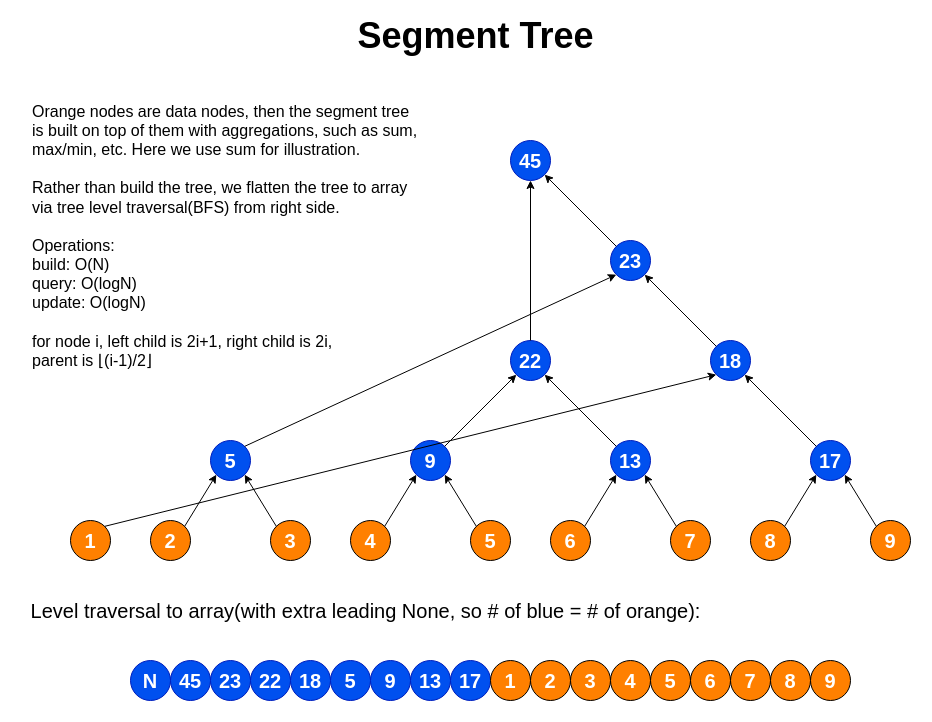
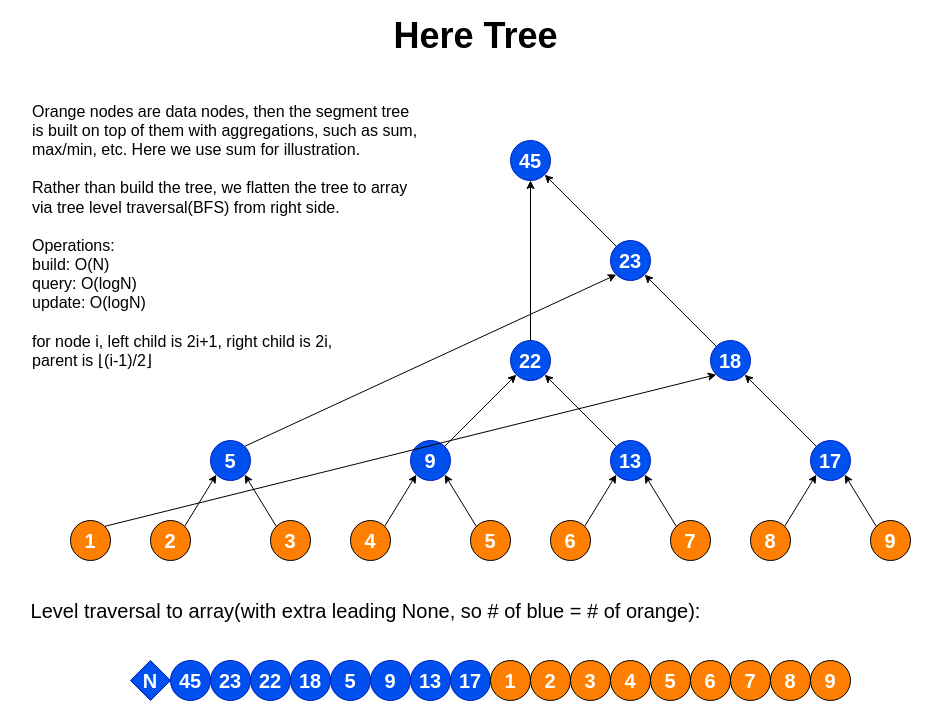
  <mxCell id="0" />
  <mxCell id="1" parent="0" />
  <mxCell id="2" value="&lt;font color=&quot;#ffffff&quot; size=&quot;1&quot;&gt;&lt;b style=&quot;font-size: 20px&quot;&gt;17&lt;/b&gt;&lt;/font&gt;" style="ellipse;whiteSpace=wrap;html=1;aspect=fixed;fillColor=#0050ef;strokeColor=#001DBC;fontColor=#ffffff;" vertex="1" parent="1"><mxGeometry x="810" y="440" width="40" height="40" as="geometry" /></mxCell>
  <mxCell id="3" value="&lt;font color=&quot;#ffffff&quot; size=&quot;1&quot;&gt;&lt;b style=&quot;font-size: 20px&quot;&gt;9&lt;/b&gt;&lt;/font&gt;" style="ellipse;whiteSpace=wrap;html=1;aspect=fixed;fillColor=#FF8000;" vertex="1" parent="1"><mxGeometry x="870" y="520" width="40" height="40" as="geometry" /></mxCell>
  <mxCell id="4" value="&lt;font color=&quot;#ffffff&quot; size=&quot;1&quot;&gt;&lt;b style=&quot;font-size: 20px&quot;&gt;8&lt;/b&gt;&lt;/font&gt;" style="ellipse;whiteSpace=wrap;html=1;aspect=fixed;fillColor=#FF8000;" vertex="1" parent="1"><mxGeometry x="750" y="520" width="40" height="40" as="geometry" /></mxCell>
  <mxCell id="5" value="&lt;font color=&quot;#ffffff&quot; size=&quot;1&quot;&gt;&lt;b style=&quot;font-size: 20px&quot;&gt;7&lt;/b&gt;&lt;/font&gt;" style="ellipse;whiteSpace=wrap;html=1;aspect=fixed;fillColor=#FF8000;" vertex="1" parent="1"><mxGeometry x="670" y="520" width="40" height="40" as="geometry" /></mxCell>
  <mxCell id="6" value="&lt;font color=&quot;#ffffff&quot; size=&quot;1&quot;&gt;&lt;b style=&quot;font-size: 20px&quot;&gt;6&lt;/b&gt;&lt;/font&gt;" style="ellipse;whiteSpace=wrap;html=1;aspect=fixed;fillColor=#FF8000;" vertex="1" parent="1"><mxGeometry x="550" y="520" width="40" height="40" as="geometry" /></mxCell>
  <mxCell id="7" value="&lt;font color=&quot;#ffffff&quot; size=&quot;1&quot;&gt;&lt;b style=&quot;font-size: 20px&quot;&gt;5&lt;/b&gt;&lt;/font&gt;" style="ellipse;whiteSpace=wrap;html=1;aspect=fixed;fillColor=#FF8000;" vertex="1" parent="1"><mxGeometry x="470" y="520" width="40" height="40" as="geometry" /></mxCell>
  <mxCell id="8" value="&lt;font color=&quot;#ffffff&quot; size=&quot;1&quot;&gt;&lt;b style=&quot;font-size: 20px&quot;&gt;4&lt;/b&gt;&lt;/font&gt;" style="ellipse;whiteSpace=wrap;html=1;aspect=fixed;fillColor=#FF8000;" vertex="1" parent="1"><mxGeometry x="350" y="520" width="40" height="40" as="geometry" /></mxCell>
  <mxCell id="9" value="&lt;font color=&quot;#ffffff&quot; size=&quot;1&quot;&gt;&lt;b style=&quot;font-size: 20px&quot;&gt;3&lt;/b&gt;&lt;/font&gt;" style="ellipse;whiteSpace=wrap;html=1;aspect=fixed;fillColor=#FF8000;" vertex="1" parent="1"><mxGeometry x="270" y="520" width="40" height="40" as="geometry" /></mxCell>
  <mxCell id="10" value="&lt;font color=&quot;#ffffff&quot; size=&quot;1&quot;&gt;&lt;b style=&quot;font-size: 20px&quot;&gt;2&lt;/b&gt;&lt;/font&gt;" style="ellipse;whiteSpace=wrap;html=1;aspect=fixed;fillColor=#FF8000;" vertex="1" parent="1"><mxGeometry x="150" y="520" width="40" height="40" as="geometry" /></mxCell>
  <mxCell id="11" value="&lt;font color=&quot;#ffffff&quot; size=&quot;1&quot;&gt;&lt;b style=&quot;font-size: 20px&quot;&gt;1&lt;/b&gt;&lt;/font&gt;" style="ellipse;whiteSpace=wrap;html=1;aspect=fixed;fillColor=#FF8000;" vertex="1" parent="1"><mxGeometry x="70" y="520" width="40" height="40" as="geometry" /></mxCell>
  <mxCell id="12" value="&lt;span style=&quot;font-size: 20px&quot;&gt;&lt;b&gt;45&lt;/b&gt;&lt;/span&gt;" style="ellipse;whiteSpace=wrap;html=1;aspect=fixed;fillColor=#0050ef;strokeColor=#001DBC;fontColor=#ffffff;" vertex="1" parent="1"><mxGeometry x="510" y="140" width="40" height="40" as="geometry" /></mxCell>
  <mxCell id="13" value="&lt;font color=&quot;#ffffff&quot; size=&quot;1&quot;&gt;&lt;b style=&quot;font-size: 20px&quot;&gt;23&lt;/b&gt;&lt;/font&gt;" style="ellipse;whiteSpace=wrap;html=1;aspect=fixed;fillColor=#0050ef;strokeColor=#001DBC;fontColor=#ffffff;" vertex="1" parent="1"><mxGeometry x="610" y="240" width="40" height="40" as="geometry" /></mxCell>
  <mxCell id="14" value="&lt;font color=&quot;#ffffff&quot; size=&quot;1&quot;&gt;&lt;b style=&quot;font-size: 20px&quot;&gt;22&lt;/b&gt;&lt;/font&gt;" style="ellipse;whiteSpace=wrap;html=1;aspect=fixed;fillColor=#0050ef;strokeColor=#001DBC;fontColor=#ffffff;" vertex="1" parent="1"><mxGeometry x="510" y="340" width="40" height="40" as="geometry" /></mxCell>
  <mxCell id="15" value="&lt;font color=&quot;#ffffff&quot; size=&quot;1&quot;&gt;&lt;b style=&quot;font-size: 20px&quot;&gt;18&lt;/b&gt;&lt;/font&gt;" style="ellipse;whiteSpace=wrap;html=1;aspect=fixed;fillColor=#0050ef;strokeColor=#001DBC;fontColor=#ffffff;" vertex="1" parent="1"><mxGeometry x="710" y="340" width="40" height="40" as="geometry" /></mxCell>
  <mxCell id="16" value="&lt;font color=&quot;#ffffff&quot; size=&quot;1&quot;&gt;&lt;b style=&quot;font-size: 20px&quot;&gt;5&lt;/b&gt;&lt;/font&gt;" style="ellipse;whiteSpace=wrap;html=1;aspect=fixed;fillColor=#0050ef;strokeColor=#001DBC;fontColor=#ffffff;" vertex="1" parent="1"><mxGeometry x="210" y="440" width="40" height="40" as="geometry" /></mxCell>
  <mxCell id="17" value="&lt;font color=&quot;#ffffff&quot; size=&quot;1&quot;&gt;&lt;b style=&quot;font-size: 20px&quot;&gt;9&lt;/b&gt;&lt;/font&gt;" style="ellipse;whiteSpace=wrap;html=1;aspect=fixed;fillColor=#0050ef;strokeColor=#001DBC;fontColor=#ffffff;" vertex="1" parent="1"><mxGeometry x="410" y="440" width="40" height="40" as="geometry" /></mxCell>
  <mxCell id="18" value="&lt;font color=&quot;#ffffff&quot; size=&quot;1&quot;&gt;&lt;b style=&quot;font-size: 20px&quot;&gt;13&lt;/b&gt;&lt;/font&gt;" style="ellipse;whiteSpace=wrap;html=1;aspect=fixed;fillColor=#0050ef;strokeColor=#001DBC;fontColor=#ffffff;" vertex="1" parent="1"><mxGeometry x="610" y="440" width="40" height="40" as="geometry" /></mxCell>
  <mxCell id="19" value="" style="endArrow=classic;html=1;exitX=0;exitY=0;exitDx=0;exitDy=0;entryX=1;entryY=1;entryDx=0;entryDy=0;" edge="1" parent="1" source="3" target="2"><mxGeometry width="50" height="50" relative="1" as="geometry"><mxPoint x="900" y="500" as="sourcePoint" /><mxPoint x="950" y="450" as="targetPoint" /></mxGeometry></mxCell>
  <mxCell id="20" value="" style="endArrow=classic;html=1;entryX=0;entryY=1;entryDx=0;entryDy=0;exitX=1;exitY=0;exitDx=0;exitDy=0;" edge="1" parent="1" source="4" target="2"><mxGeometry width="50" height="50" relative="1" as="geometry"><mxPoint x="190" y="630" as="sourcePoint" /><mxPoint x="240" y="580" as="targetPoint" /></mxGeometry></mxCell>
  <mxCell id="21" value="" style="endArrow=classic;html=1;entryX=1;entryY=1;entryDx=0;entryDy=0;exitX=0;exitY=0;exitDx=0;exitDy=0;" edge="1" parent="1" source="5" target="18"><mxGeometry width="50" height="50" relative="1" as="geometry"><mxPoint x="190" y="630" as="sourcePoint" /><mxPoint x="240" y="580" as="targetPoint" /></mxGeometry></mxCell>
  <mxCell id="22" value="" style="endArrow=classic;html=1;entryX=0;entryY=1;entryDx=0;entryDy=0;exitX=1;exitY=0;exitDx=0;exitDy=0;" edge="1" parent="1" source="6" target="18"><mxGeometry width="50" height="50" relative="1" as="geometry"><mxPoint x="190" y="630" as="sourcePoint" /><mxPoint x="240" y="580" as="targetPoint" /></mxGeometry></mxCell>
  <mxCell id="23" value="" style="endArrow=classic;html=1;entryX=0;entryY=1;entryDx=0;entryDy=0;exitX=1;exitY=0;exitDx=0;exitDy=0;" edge="1" parent="1" source="8" target="17"><mxGeometry width="50" height="50" relative="1" as="geometry"><mxPoint x="70" y="630" as="sourcePoint" /><mxPoint x="120" y="580" as="targetPoint" /></mxGeometry></mxCell>
  <mxCell id="24" value="" style="endArrow=classic;html=1;entryX=1;entryY=1;entryDx=0;entryDy=0;exitX=0;exitY=0;exitDx=0;exitDy=0;" edge="1" parent="1" source="7" target="17"><mxGeometry width="50" height="50" relative="1" as="geometry"><mxPoint x="70" y="630" as="sourcePoint" /><mxPoint x="120" y="580" as="targetPoint" /></mxGeometry></mxCell>
  <mxCell id="25" value="" style="endArrow=classic;html=1;entryX=0;entryY=1;entryDx=0;entryDy=0;exitX=1;exitY=0;exitDx=0;exitDy=0;" edge="1" parent="1" source="10" target="16"><mxGeometry width="50" height="50" relative="1" as="geometry"><mxPoint x="70" y="630" as="sourcePoint" /><mxPoint x="120" y="580" as="targetPoint" /></mxGeometry></mxCell>
  <mxCell id="26" value="" style="endArrow=classic;html=1;entryX=1;entryY=1;entryDx=0;entryDy=0;exitX=0;exitY=0;exitDx=0;exitDy=0;" edge="1" parent="1" source="9" target="16"><mxGeometry width="50" height="50" relative="1" as="geometry"><mxPoint x="60" y="710" as="sourcePoint" /><mxPoint x="110" y="660" as="targetPoint" /></mxGeometry></mxCell>
  <mxCell id="27" value="" style="endArrow=classic;html=1;entryX=0;entryY=1;entryDx=0;entryDy=0;exitX=1;exitY=0;exitDx=0;exitDy=0;" edge="1" parent="1" source="17" target="14"><mxGeometry width="50" height="50" relative="1" as="geometry"><mxPoint x="70" y="630" as="sourcePoint" /><mxPoint x="120" y="580" as="targetPoint" /></mxGeometry></mxCell>
  <mxCell id="28" value="" style="endArrow=classic;html=1;entryX=1;entryY=1;entryDx=0;entryDy=0;exitX=0;exitY=0;exitDx=0;exitDy=0;" edge="1" parent="1" source="18" target="14"><mxGeometry width="50" height="50" relative="1" as="geometry"><mxPoint x="70" y="630" as="sourcePoint" /><mxPoint x="120" y="580" as="targetPoint" /></mxGeometry></mxCell>
  <mxCell id="29" value="" style="endArrow=classic;html=1;entryX=1;entryY=1;entryDx=0;entryDy=0;exitX=0;exitY=0;exitDx=0;exitDy=0;" edge="1" parent="1" source="2" target="15"><mxGeometry width="50" height="50" relative="1" as="geometry"><mxPoint x="70" y="630" as="sourcePoint" /><mxPoint x="120" y="580" as="targetPoint" /></mxGeometry></mxCell>
  <mxCell id="30" value="" style="endArrow=classic;html=1;entryX=0;entryY=1;entryDx=0;entryDy=0;exitX=1;exitY=0;exitDx=0;exitDy=0;" edge="1" parent="1" source="11" target="15"><mxGeometry width="50" height="50" relative="1" as="geometry"><mxPoint x="70" y="630" as="sourcePoint" /><mxPoint x="120" y="580" as="targetPoint" /></mxGeometry></mxCell>
  <mxCell id="31" value="" style="endArrow=classic;html=1;entryX=1;entryY=1;entryDx=0;entryDy=0;exitX=0;exitY=0;exitDx=0;exitDy=0;" edge="1" parent="1" source="15" target="13"><mxGeometry width="50" height="50" relative="1" as="geometry"><mxPoint x="70" y="630" as="sourcePoint" /><mxPoint x="120" y="580" as="targetPoint" /></mxGeometry></mxCell>
  <mxCell id="32" value="" style="endArrow=classic;html=1;entryX=0;entryY=1;entryDx=0;entryDy=0;exitX=1;exitY=0;exitDx=0;exitDy=0;" edge="1" parent="1" source="16" target="13"><mxGeometry width="50" height="50" relative="1" as="geometry"><mxPoint x="70" y="630" as="sourcePoint" /><mxPoint x="120" y="580" as="targetPoint" /></mxGeometry></mxCell>
  <mxCell id="33" value="" style="endArrow=classic;html=1;entryX=1;entryY=1;entryDx=0;entryDy=0;exitX=0;exitY=0;exitDx=0;exitDy=0;" edge="1" parent="1" source="13" target="12"><mxGeometry width="50" height="50" relative="1" as="geometry"><mxPoint x="70" y="630" as="sourcePoint" /><mxPoint x="120" y="580" as="targetPoint" /></mxGeometry></mxCell>
  <mxCell id="34" value="" style="endArrow=classic;html=1;entryX=0.5;entryY=1;entryDx=0;entryDy=0;exitX=0.5;exitY=0;exitDx=0;exitDy=0;" edge="1" parent="1" source="14" target="12"><mxGeometry width="50" height="50" relative="1" as="geometry"><mxPoint x="70" y="630" as="sourcePoint" /><mxPoint x="120" y="580" as="targetPoint" /></mxGeometry></mxCell>
  <mxCell id="35" value="&lt;span style=&quot;font-size: 20px&quot;&gt;&lt;b&gt;45&lt;/b&gt;&lt;/span&gt;" style="ellipse;whiteSpace=wrap;html=1;aspect=fixed;fillColor=#0050ef;strokeColor=#001DBC;fontColor=#ffffff;" vertex="1" parent="1"><mxGeometry x="170" y="660" width="40" height="40" as="geometry" /></mxCell>
  <mxCell id="36" value="&lt;font color=&quot;#ffffff&quot; size=&quot;1&quot;&gt;&lt;b style=&quot;font-size: 20px&quot;&gt;23&lt;/b&gt;&lt;/font&gt;" style="ellipse;whiteSpace=wrap;html=1;aspect=fixed;fillColor=#0050ef;strokeColor=#001DBC;fontColor=#ffffff;" vertex="1" parent="1"><mxGeometry x="210" y="660" width="40" height="40" as="geometry" /></mxCell>
  <mxCell id="37" value="&lt;font color=&quot;#ffffff&quot; size=&quot;1&quot;&gt;&lt;b style=&quot;font-size: 20px&quot;&gt;22&lt;/b&gt;&lt;/font&gt;" style="ellipse;whiteSpace=wrap;html=1;aspect=fixed;fillColor=#0050ef;strokeColor=#001DBC;fontColor=#ffffff;" vertex="1" parent="1"><mxGeometry x="250" y="660" width="40" height="40" as="geometry" /></mxCell>
  <mxCell id="38" value="&lt;font color=&quot;#ffffff&quot; size=&quot;1&quot;&gt;&lt;b style=&quot;font-size: 20px&quot;&gt;18&lt;/b&gt;&lt;/font&gt;" style="ellipse;whiteSpace=wrap;html=1;aspect=fixed;fillColor=#0050ef;strokeColor=#001DBC;fontColor=#ffffff;" vertex="1" parent="1"><mxGeometry x="290" y="660" width="40" height="40" as="geometry" /></mxCell>
  <mxCell id="39" value="&lt;font color=&quot;#ffffff&quot; size=&quot;1&quot;&gt;&lt;b style=&quot;font-size: 20px&quot;&gt;5&lt;/b&gt;&lt;/font&gt;" style="ellipse;whiteSpace=wrap;html=1;aspect=fixed;fillColor=#0050ef;strokeColor=#001DBC;fontColor=#ffffff;" vertex="1" parent="1"><mxGeometry x="330" y="660" width="40" height="40" as="geometry" /></mxCell>
  <mxCell id="40" value="&lt;font color=&quot;#ffffff&quot; size=&quot;1&quot;&gt;&lt;b style=&quot;font-size: 20px&quot;&gt;9&lt;/b&gt;&lt;/font&gt;" style="ellipse;whiteSpace=wrap;html=1;aspect=fixed;fillColor=#0050ef;strokeColor=#001DBC;fontColor=#ffffff;" vertex="1" parent="1"><mxGeometry x="370" y="660" width="40" height="40" as="geometry" /></mxCell>
  <mxCell id="41" value="&lt;font color=&quot;#ffffff&quot; size=&quot;1&quot;&gt;&lt;b style=&quot;font-size: 20px&quot;&gt;13&lt;/b&gt;&lt;/font&gt;" style="ellipse;whiteSpace=wrap;html=1;aspect=fixed;fillColor=#0050ef;strokeColor=#001DBC;fontColor=#ffffff;" vertex="1" parent="1"><mxGeometry x="410" y="660" width="40" height="40" as="geometry" /></mxCell>
  <mxCell id="42" value="&lt;font color=&quot;#ffffff&quot; size=&quot;1&quot;&gt;&lt;b style=&quot;font-size: 20px&quot;&gt;17&lt;/b&gt;&lt;/font&gt;" style="ellipse;whiteSpace=wrap;html=1;aspect=fixed;fillColor=#0050ef;strokeColor=#001DBC;fontColor=#ffffff;" vertex="1" parent="1"><mxGeometry x="450" y="660" width="40" height="40" as="geometry" /></mxCell>
  <mxCell id="43" value="&lt;font color=&quot;#ffffff&quot; size=&quot;1&quot;&gt;&lt;b style=&quot;font-size: 20px&quot;&gt;9&lt;/b&gt;&lt;/font&gt;" style="ellipse;whiteSpace=wrap;html=1;aspect=fixed;fillColor=#FF8000;" vertex="1" parent="1"><mxGeometry x="810" y="660" width="40" height="40" as="geometry" /></mxCell>
  <mxCell id="44" value="&lt;font color=&quot;#ffffff&quot; size=&quot;1&quot;&gt;&lt;b style=&quot;font-size: 20px&quot;&gt;8&lt;/b&gt;&lt;/font&gt;" style="ellipse;whiteSpace=wrap;html=1;aspect=fixed;fillColor=#FF8000;" vertex="1" parent="1"><mxGeometry x="770" y="660" width="40" height="40" as="geometry" /></mxCell>
  <mxCell id="45" value="&lt;font color=&quot;#ffffff&quot; size=&quot;1&quot;&gt;&lt;b style=&quot;font-size: 20px&quot;&gt;7&lt;/b&gt;&lt;/font&gt;" style="ellipse;whiteSpace=wrap;html=1;aspect=fixed;fillColor=#FF8000;" vertex="1" parent="1"><mxGeometry x="730" y="660" width="40" height="40" as="geometry" /></mxCell>
  <mxCell id="46" value="&lt;font color=&quot;#ffffff&quot; size=&quot;1&quot;&gt;&lt;b style=&quot;font-size: 20px&quot;&gt;6&lt;/b&gt;&lt;/font&gt;" style="ellipse;whiteSpace=wrap;html=1;aspect=fixed;fillColor=#FF8000;" vertex="1" parent="1"><mxGeometry x="690" y="660" width="40" height="40" as="geometry" /></mxCell>
  <mxCell id="47" value="&lt;font color=&quot;#ffffff&quot; size=&quot;1&quot;&gt;&lt;b style=&quot;font-size: 20px&quot;&gt;5&lt;/b&gt;&lt;/font&gt;" style="ellipse;whiteSpace=wrap;html=1;aspect=fixed;fillColor=#FF8000;" vertex="1" parent="1"><mxGeometry x="650" y="660" width="40" height="40" as="geometry" /></mxCell>
  <mxCell id="48" value="&lt;font color=&quot;#ffffff&quot; size=&quot;1&quot;&gt;&lt;b style=&quot;font-size: 20px&quot;&gt;4&lt;/b&gt;&lt;/font&gt;" style="ellipse;whiteSpace=wrap;html=1;aspect=fixed;fillColor=#FF8000;" vertex="1" parent="1"><mxGeometry x="610" y="660" width="40" height="40" as="geometry" /></mxCell>
  <mxCell id="49" value="&lt;font color=&quot;#ffffff&quot; size=&quot;1&quot;&gt;&lt;b style=&quot;font-size: 20px&quot;&gt;3&lt;/b&gt;&lt;/font&gt;" style="ellipse;whiteSpace=wrap;html=1;aspect=fixed;fillColor=#FF8000;" vertex="1" parent="1"><mxGeometry x="570" y="660" width="40" height="40" as="geometry" /></mxCell>
  <mxCell id="50" value="&lt;font color=&quot;#ffffff&quot; size=&quot;1&quot;&gt;&lt;b style=&quot;font-size: 20px&quot;&gt;2&lt;/b&gt;&lt;/font&gt;" style="ellipse;whiteSpace=wrap;html=1;aspect=fixed;fillColor=#FF8000;" vertex="1" parent="1"><mxGeometry x="530" y="660" width="40" height="40" as="geometry" /></mxCell>
  <mxCell id="51" value="&lt;font color=&quot;#ffffff&quot; size=&quot;1&quot;&gt;&lt;b style=&quot;font-size: 20px&quot;&gt;1&lt;/b&gt;&lt;/font&gt;" style="ellipse;whiteSpace=wrap;html=1;aspect=fixed;fillColor=#FF8000;" vertex="1" parent="1"><mxGeometry x="490" y="660" width="40" height="40" as="geometry" /></mxCell>
- <mxCell id="52" value="&lt;font size=&quot;1&quot;&gt;&lt;b style=&quot;font-size: 36px&quot;&gt;Segment Tree&lt;/b&gt;&lt;/font&gt;" style="text;html=1;align=center;verticalAlign=middle;resizable=0;points=[];;autosize=1;" vertex="1" parent="1"><mxGeometry x="350" y="20" width="250" height="30" as="geometry" /></mxCell>
+ <mxCell id="52" value="&lt;font size=&quot;1&quot;&gt;&lt;b style=&quot;font-size: 36px&quot;&gt;Here Tree&lt;/b&gt;&lt;/font&gt;" style="text;html=1;align=center;verticalAlign=middle;resizable=0;points=[];;autosize=1;" vertex="1" parent="1"><mxGeometry x="350" y="20" width="250" height="30" as="geometry" /></mxCell>
  <mxCell id="53" value="&lt;font style=&quot;font-size: 20px&quot;&gt;Level traversal to array(with extra leading None, so # of blue = # of orange):&lt;/font&gt;" style="text;html=1;align=center;verticalAlign=middle;resizable=0;points=[];;autosize=1;" vertex="1" parent="1"><mxGeometry x="20" y="600" width="690" height="20" as="geometry" /></mxCell>
  <mxCell id="54" value="&lt;font style=&quot;font-size: 16px&quot;&gt;Orange nodes are data nodes, then the segment tree &lt;br&gt;is built on top of them with aggregations, such as sum, &lt;br&gt;max/min, etc. Here we use sum for illustration.&lt;br&gt;&lt;br&gt;Rather than build the tree, we flatten the tree to array&lt;br&gt;via tree level traversal(BFS) from right side.&lt;br&gt;&lt;br&gt;Operations:&lt;br&gt;build: O(N)&lt;br&gt;query: O(logN)&lt;br&gt;update: O(logN)&lt;br&gt;&lt;br&gt;for node i, left child is 2i+1, right child is 2i, &lt;br&gt;parent is&amp;nbsp;⌊(i-1)/2⌋&lt;br&gt;&lt;br&gt;&lt;/font&gt;" style="text;html=1;align=left;verticalAlign=middle;resizable=0;points=[];;autosize=1;" vertex="1" parent="1"><mxGeometry x="30" y="130" width="400" height="230" as="geometry" /></mxCell>
- <mxCell id="55" value="&lt;span style=&quot;font-size: 20px&quot;&gt;&lt;b&gt;N&lt;/b&gt;&lt;/span&gt;" style="ellipse;whiteSpace=wrap;html=1;aspect=fixed;fillColor=#0050ef;strokeColor=#001DBC;fontColor=#ffffff;" vertex="1" parent="1"><mxGeometry x="130" y="660" width="40" height="40" as="geometry" /></mxCell>
+ <mxCell id="55" value="&lt;span style=&quot;font-size: 20px&quot;&gt;&lt;b&gt;N&lt;/b&gt;&lt;/span&gt;" style="rhombus;whiteSpace=wrap;html=1;aspect=fixed;fillColor=#0050ef;strokeColor=#001DBC;fontColor=#ffffff;" vertex="1" parent="1"><mxGeometry x="130" y="660" width="40" height="40" as="geometry" /></mxCell>
